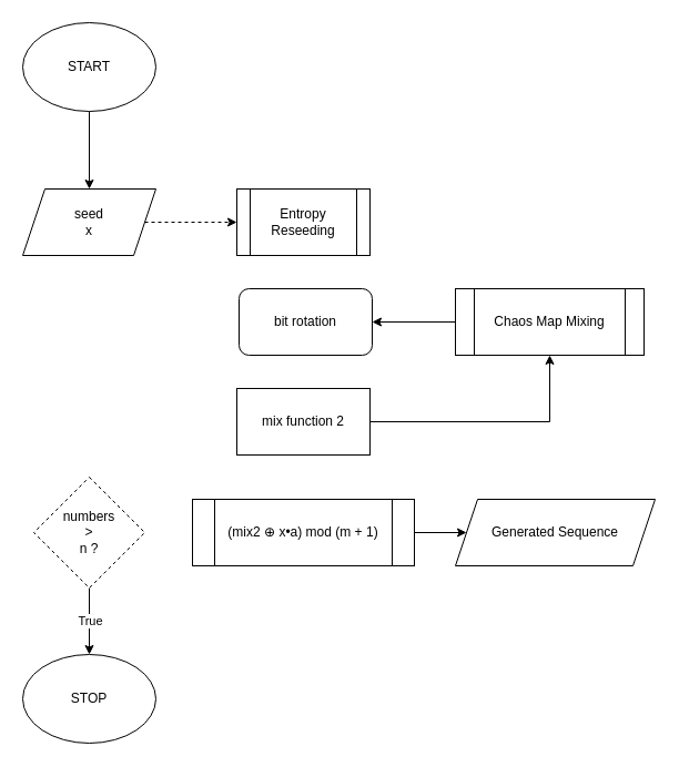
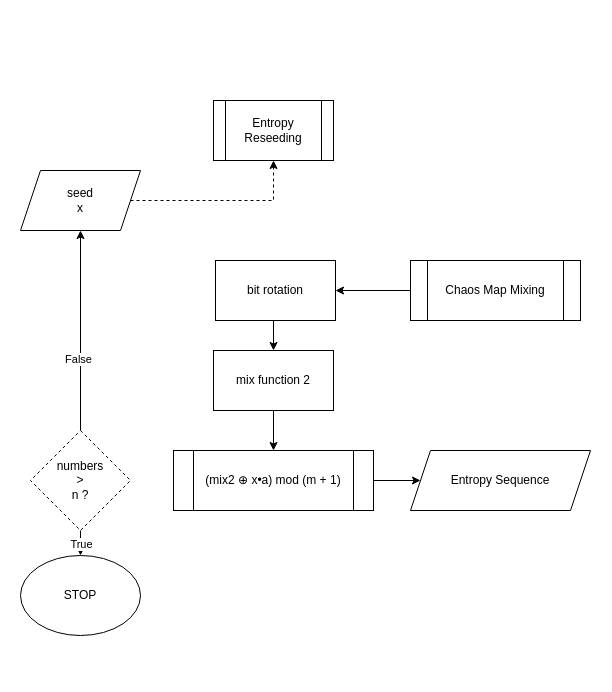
  <mxCell id="0" />
  <mxCell id="1" parent="0" />
- <mxCell id="2" style="edgeStyle=orthogonalEdgeStyle;rounded=0;orthogonalLoop=1;jettySize=auto;html=1;" edge="1" parent="1" source="3" target="14"><mxGeometry relative="1" as="geometry" /></mxCell>
+ <mxCell id="2" style="edgeStyle=orthogonalEdgeStyle;rounded=0;orthogonalLoop=1;jettySize=auto;html=1;" edge="1" parent="1" source="3" target="7"><mxGeometry relative="1" as="geometry" /></mxCell>
  <mxCell id="3" value="mix function 2" style="rounded=0;whiteSpace=wrap;html=1;" vertex="1" parent="1"><mxGeometry x="213" y="350" width="120" height="60" as="geometry" /></mxCell>
  <mxCell id="4" value="" style="edgeStyle=orthogonalEdgeStyle;rounded=0;orthogonalLoop=1;jettySize=auto;html=1;dashed=1;" edge="1" parent="1" source="5" target="15"><mxGeometry relative="1" as="geometry" /></mxCell>
  <mxCell id="5" value="seed&lt;div&gt;x&lt;/div&gt;" style="shape=parallelogram;perimeter=parallelogramPerimeter;whiteSpace=wrap;html=1;fixedSize=1;" vertex="1" parent="1"><mxGeometry x="20" y="170" width="120" height="60" as="geometry" /></mxCell>
  <mxCell id="6" value="" style="edgeStyle=orthogonalEdgeStyle;rounded=0;orthogonalLoop=1;jettySize=auto;html=1;" edge="1" parent="1" source="7" target="10"><mxGeometry relative="1" as="geometry" /></mxCell>
  <mxCell id="7" value="(mix2&amp;nbsp;⊕ x•a) mod (m + 1)" style="shape=process;whiteSpace=wrap;html=1;backgroundOutline=1;" vertex="1" parent="1"><mxGeometry x="173" y="450" width="200" height="60" as="geometry" /></mxCell>
- <mxCell id="8" value="" style="edgeStyle=orthogonalEdgeStyle;rounded=0;orthogonalLoop=1;jettySize=auto;html=1;" edge="1" parent="1" source="9" target="5"><mxGeometry relative="1" as="geometry" /></mxCell>
- <mxCell id="9" value="START" style="ellipse;whiteSpace=wrap;html=1;" vertex="1" parent="1"><mxGeometry x="20" y="20" width="120" height="80" as="geometry" /></mxCell>
- <mxCell id="10" value="Generated Sequence" style="shape=parallelogram;perimeter=parallelogramPerimeter;whiteSpace=wrap;html=1;fixedSize=1;" vertex="1" parent="1"><mxGeometry x="410" y="450" width="180" height="60" as="geometry" /></mxCell>
- <mxCell id="12" value="bit rotation" style="whiteSpace=wrap;html=1;rounded=1;" vertex="1" parent="1"><mxGeometry x="215" y="260" width="120" height="60" as="geometry" /></mxCell>
+ <mxCell id="10" value="Entropy Sequence" style="shape=parallelogram;perimeter=parallelogramPerimeter;whiteSpace=wrap;html=1;fixedSize=1;" vertex="1" parent="1"><mxGeometry x="410" y="450" width="180" height="60" as="geometry" /></mxCell>
+ <mxCell id="11" style="edgeStyle=orthogonalEdgeStyle;rounded=0;orthogonalLoop=1;jettySize=auto;html=1;entryX=0.5;entryY=0;entryDx=0;entryDy=0;" edge="1" parent="1" source="12" target="3"><mxGeometry relative="1" as="geometry"><Array as="points"><mxPoint x="273" y="290" /></Array></mxGeometry></mxCell>
+ <mxCell id="12" value="bit rotation" style="rounded=0;whiteSpace=wrap;html=1;" vertex="1" parent="1"><mxGeometry x="215" y="260" width="120" height="60" as="geometry" /></mxCell>
  <mxCell id="13" value="" style="edgeStyle=orthogonalEdgeStyle;rounded=0;orthogonalLoop=1;jettySize=auto;html=1;" edge="1" parent="1" source="14" target="12"><mxGeometry relative="1" as="geometry" /></mxCell>
  <mxCell id="14" value="Chaos Map Mixing" style="shape=process;whiteSpace=wrap;html=1;backgroundOutline=1;" vertex="1" parent="1"><mxGeometry x="410" y="260" width="170" height="60" as="geometry" /></mxCell>
- <mxCell id="15" value="Entropy Reseeding" style="shape=process;whiteSpace=wrap;html=1;backgroundOutline=1;" vertex="1" parent="1"><mxGeometry x="213" y="170" width="120" height="60" as="geometry" /></mxCell>
+ <mxCell id="15" value="Entropy Reseeding" style="shape=process;whiteSpace=wrap;html=1;backgroundOutline=1;" vertex="1" parent="1"><mxGeometry x="213" y="100" width="120" height="60" as="geometry" /></mxCell>
+ <mxCell id="16" style="edgeStyle=orthogonalEdgeStyle;rounded=0;orthogonalLoop=1;jettySize=auto;html=1;entryX=0.5;entryY=1;entryDx=0;entryDy=0;" edge="1" parent="1" source="20" target="5"><mxGeometry relative="1" as="geometry" /></mxCell>
+ <mxCell id="17" value="False" style="edgeLabel;html=1;align=center;verticalAlign=middle;resizable=0;points=[];" vertex="1" connectable="0" parent="16"><mxGeometry x="-0.282" y="3" relative="1" as="geometry"><mxPoint as="offset" /></mxGeometry></mxCell>
  <mxCell id="18" value="" style="edgeStyle=orthogonalEdgeStyle;rounded=0;orthogonalLoop=1;jettySize=auto;html=1;" edge="1" parent="1" source="20" target="21"><mxGeometry relative="1" as="geometry" /></mxCell>
  <mxCell id="19" value="True" style="edgeLabel;html=1;align=center;verticalAlign=middle;resizable=0;points=[];" vertex="1" connectable="0" parent="18"><mxGeometry x="-0.022" relative="1" as="geometry"><mxPoint as="offset" /></mxGeometry></mxCell>
  <mxCell id="20" value="numbers&lt;div&gt;&amp;gt;&lt;/div&gt;&lt;div&gt;n ?&lt;/div&gt;" style="rhombus;whiteSpace=wrap;html=1;dashed=1;" vertex="1" parent="1"><mxGeometry x="30" y="430" width="100" height="100" as="geometry" /></mxCell>
- <mxCell id="21" value="STOP" style="ellipse;whiteSpace=wrap;html=1;" vertex="1" parent="1"><mxGeometry x="20" y="590" width="120" height="80" as="geometry" /></mxCell>
+ <mxCell id="21" value="STOP" style="ellipse;whiteSpace=wrap;html=1;" vertex="1" parent="1"><mxGeometry x="20" y="555" width="120" height="80" as="geometry" /></mxCell>
